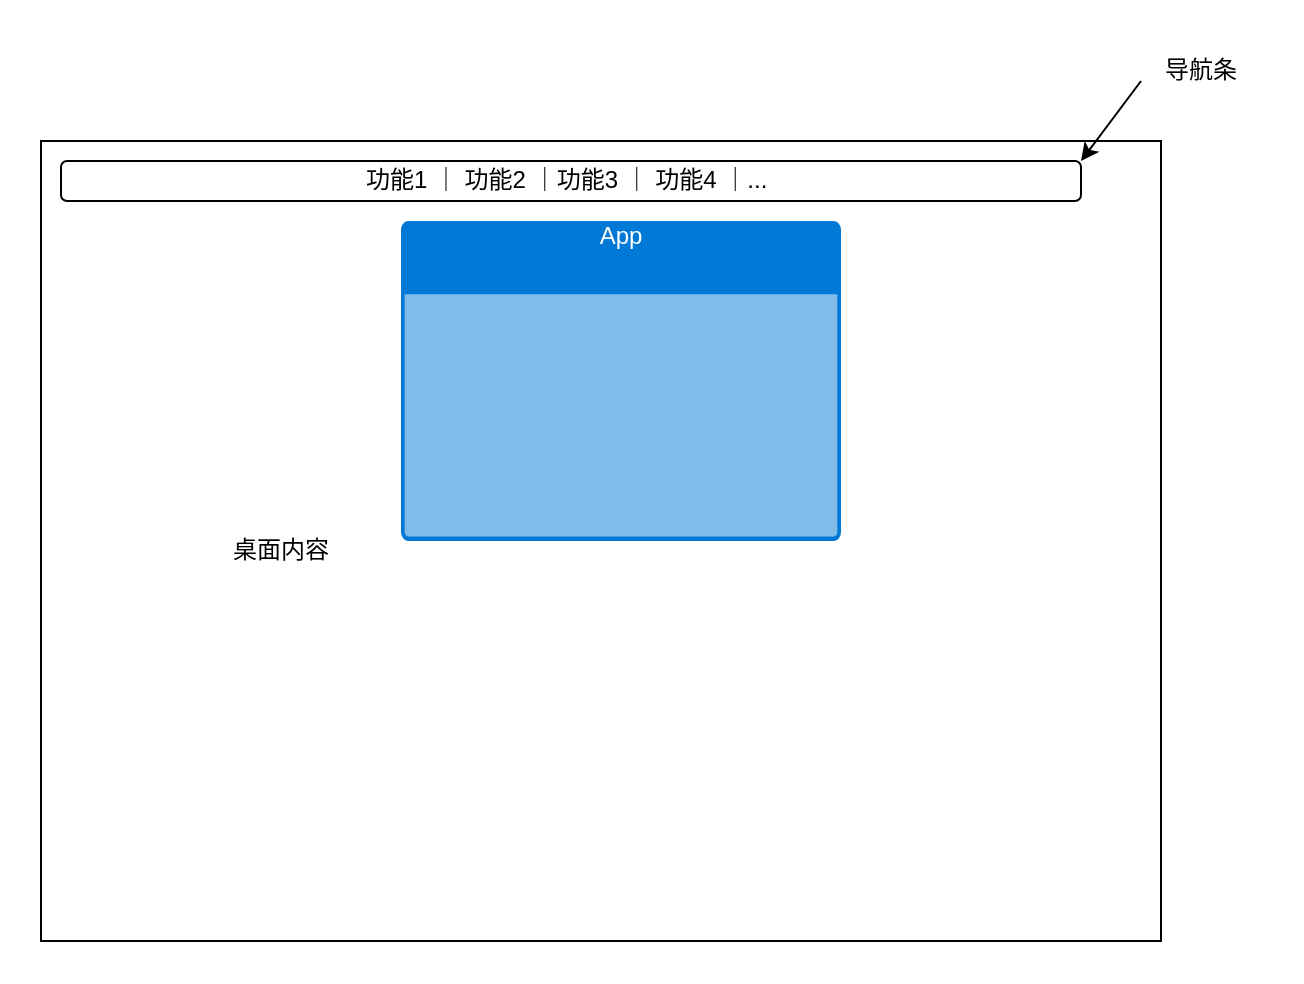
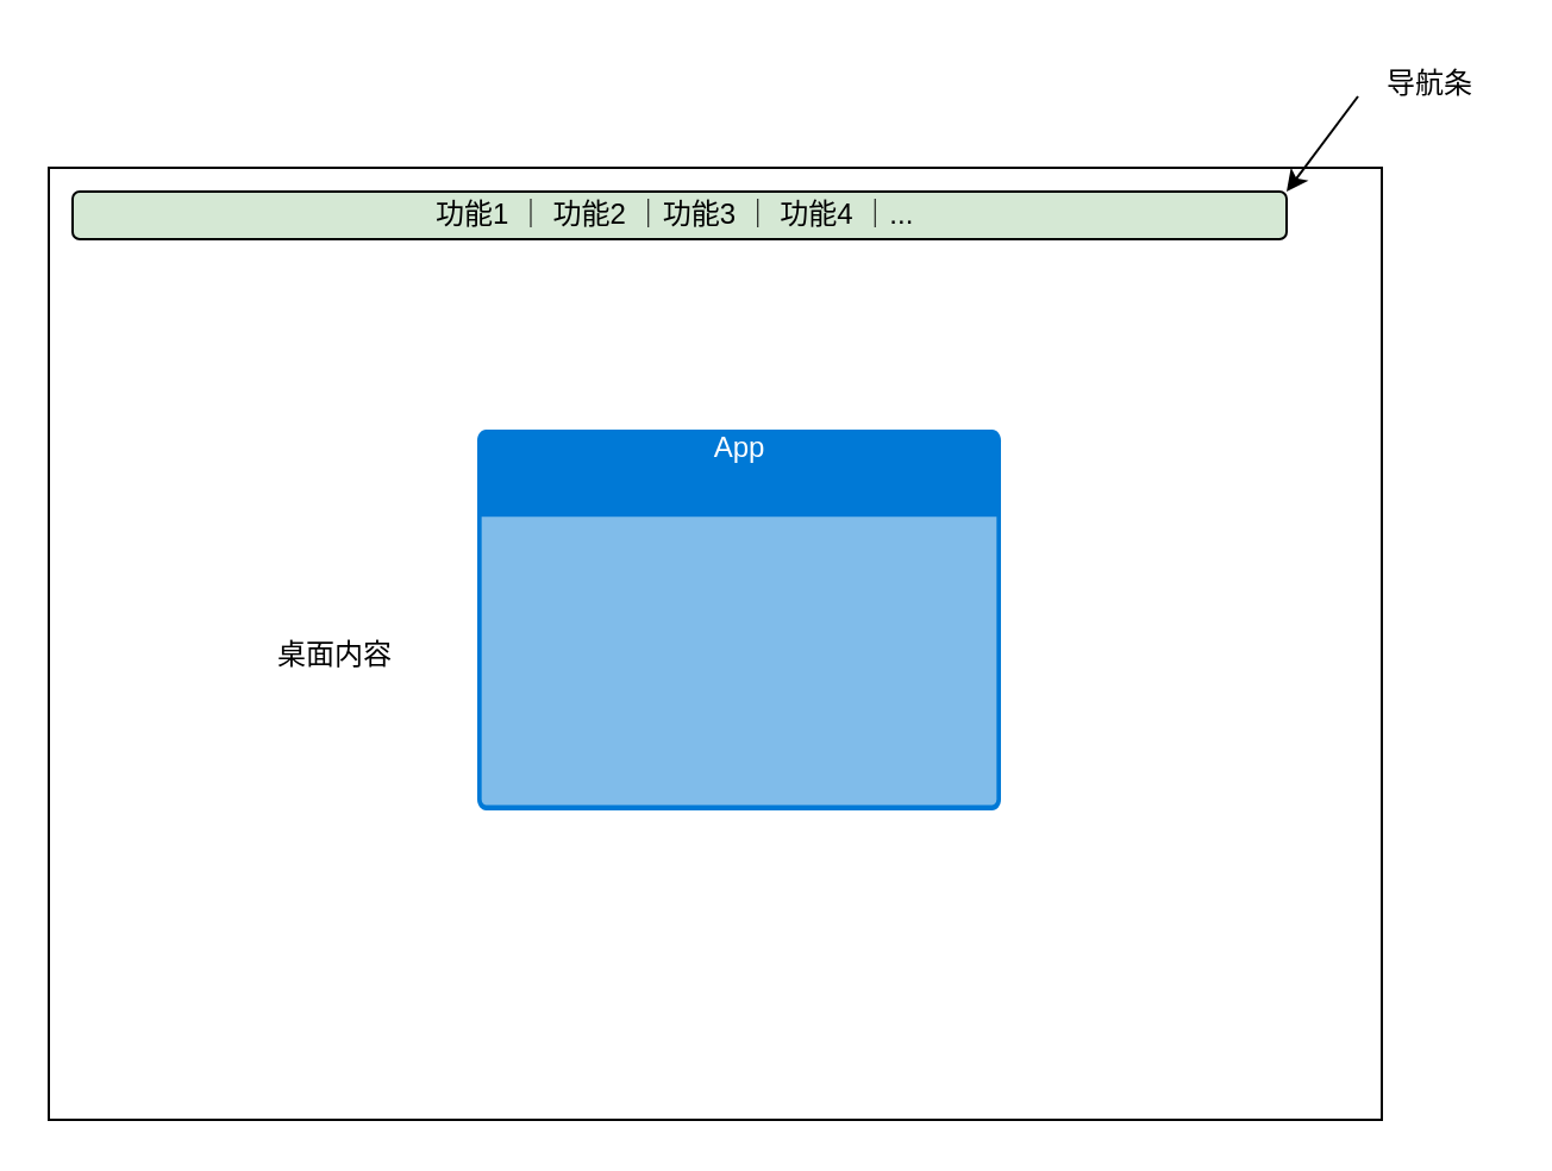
  <mxCell id="0" />
  <mxCell id="1" parent="0" />
  <mxCell id="2" value="" style="rounded=0;whiteSpace=wrap;html=1;" vertex="1" parent="1"><mxGeometry x="20" y="70" width="560" height="400" as="geometry" /></mxCell>
  <mxCell id="3" value="桌面内容" style="text;html=1;align=center;verticalAlign=middle;resizable=0;points=[];autosize=1;strokeColor=none;fillColor=none;" vertex="1" parent="1"><mxGeometry x="105" y="260" width="70" height="30" as="geometry" /></mxCell>
  <mxCell id="4" value="" style="endArrow=classic;html=1;rounded=0;entryX=1;entryY=0;entryDx=0;entryDy=0;" edge="1" parent="1"><mxGeometry width="50" height="50" relative="1" as="geometry"><mxPoint x="570" y="40" as="sourcePoint" /><mxPoint x="540" y="80" as="targetPoint" /></mxGeometry></mxCell>
  <mxCell id="5" value="导航条" style="text;html=1;align=center;verticalAlign=middle;resizable=0;points=[];autosize=1;strokeColor=none;fillColor=none;" vertex="1" parent="1"><mxGeometry x="570" y="20" width="60" height="30" as="geometry" /></mxCell>
- <mxCell id="6" value="App" style="html=1;strokeColor=none;fillColor=#0079D6;labelPosition=center;verticalLabelPosition=middle;verticalAlign=top;align=center;fontSize=12;outlineConnect=0;spacingTop=-6;fontColor=#FFFFFF;sketch=0;shape=mxgraph.sitemap.page;" vertex="1" parent="1"><mxGeometry x="200" y="110" width="220" height="160" as="geometry" /></mxCell>
- <mxCell id="7" value="功能1 ｜ 功能2 ｜功能3 ｜ 功能4 ｜...&amp;nbsp;" style="rounded=1;whiteSpace=wrap;html=1;" vertex="1" parent="1"><mxGeometry x="30" y="80" width="510" height="20" as="geometry" /></mxCell>
+ <mxCell id="6" value="App" style="html=1;strokeColor=none;fillColor=#0079D6;labelPosition=center;verticalLabelPosition=middle;verticalAlign=top;align=center;fontSize=12;outlineConnect=0;spacingTop=-6;fontColor=#FFFFFF;sketch=0;shape=mxgraph.sitemap.page;" vertex="1" parent="1"><mxGeometry x="200" y="180" width="220" height="160" as="geometry" /></mxCell>
+ <mxCell id="7" value="功能1 ｜ 功能2 ｜功能3 ｜ 功能4 ｜...&amp;nbsp;" style="rounded=1;whiteSpace=wrap;html=1;fillColor=#d5e8d4;" vertex="1" parent="1"><mxGeometry x="30" y="80" width="510" height="20" as="geometry" /></mxCell>
